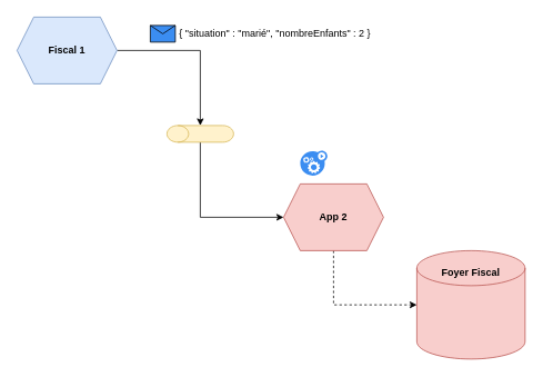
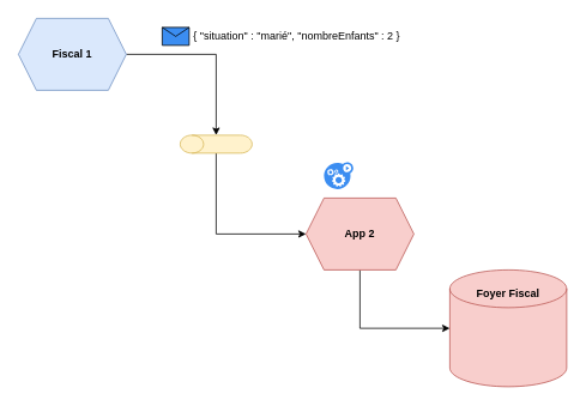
  <mxCell id="0" />
  <mxCell id="1" parent="0" />
  <mxCell id="2" style="edgeStyle=orthogonalEdgeStyle;rounded=0;orthogonalLoop=1;jettySize=auto;html=1;exitX=1;exitY=0.5;exitDx=0;exitDy=0;entryX=1;entryY=0.5;entryDx=0;entryDy=0;entryPerimeter=0;" parent="1" source="3" target="5" edge="1"><mxGeometry relative="1" as="geometry" /></mxCell>
  <mxCell id="3" value="&lt;b&gt;Fiscal 1&lt;/b&gt;" style="shape=hexagon;perimeter=hexagonPerimeter2;whiteSpace=wrap;html=1;fixedSize=1;fillColor=#dae8fc;strokeColor=#6c8ebf;" parent="1" vertex="1"><mxGeometry x="20" y="20" width="120" height="80" as="geometry" /></mxCell>
  <mxCell id="4" style="edgeStyle=orthogonalEdgeStyle;rounded=0;orthogonalLoop=1;jettySize=auto;html=1;exitX=0;exitY=0.5;exitDx=0;exitDy=0;exitPerimeter=0;entryX=0;entryY=0.5;entryDx=0;entryDy=0;" parent="1" source="5" target="7" edge="1"><mxGeometry relative="1" as="geometry" /></mxCell>
  <mxCell id="5" value="" style="shape=cylinder3;whiteSpace=wrap;html=1;boundedLbl=1;backgroundOutline=1;size=13;rotation=-90;fillColor=#fff2cc;strokeColor=#d6b656;" parent="1" vertex="1"><mxGeometry x="230" y="120" width="20" height="80" as="geometry" /></mxCell>
- <mxCell id="6" style="edgeStyle=orthogonalEdgeStyle;rounded=0;orthogonalLoop=1;jettySize=auto;html=1;exitX=0.5;exitY=1;exitDx=0;exitDy=0;entryX=0;entryY=0.5;entryDx=0;entryDy=0;entryPerimeter=0;dashed=1;" parent="1" source="7" target="11" edge="1"><mxGeometry relative="1" as="geometry" /></mxCell>
+ <mxCell id="6" style="edgeStyle=orthogonalEdgeStyle;rounded=0;orthogonalLoop=1;jettySize=auto;html=1;exitX=0.5;exitY=1;exitDx=0;exitDy=0;entryX=0;entryY=0.5;entryDx=0;entryDy=0;entryPerimeter=0;" parent="1" source="7" target="11" edge="1"><mxGeometry relative="1" as="geometry" /></mxCell>
  <mxCell id="7" value="&lt;b&gt;App 2&lt;/b&gt;" style="shape=hexagon;perimeter=hexagonPerimeter2;whiteSpace=wrap;html=1;fixedSize=1;fillColor=#f8cecc;strokeColor=#b85450;" parent="1" vertex="1"><mxGeometry x="340" y="220" width="120" height="80" as="geometry" /></mxCell>
  <mxCell id="8" value="" style="html=1;aspect=fixed;strokeColor=none;shadow=0;align=center;verticalAlign=top;shape=mxgraph.gcp2.gear_load;fillColor=#3B8DF1;" parent="1" vertex="1"><mxGeometry x="360" y="180" width="32.61" height="30" as="geometry" /></mxCell>
  <mxCell id="9" value="" style="shape=message;html=1;whiteSpace=wrap;html=1;outlineConnect=0;fillColor=#3B8DF1;" parent="1" vertex="1"><mxGeometry x="180" y="30" width="30" height="20" as="geometry" /></mxCell>
  <mxCell id="10" value="{ &quot;situation&quot; : &quot;marié&quot;, &quot;nombreEnfants&quot; : 2 }" style="text;html=1;strokeColor=none;fillColor=none;align=center;verticalAlign=middle;whiteSpace=wrap;rounded=0;" parent="1" vertex="1"><mxGeometry x="203" y="30" width="254" height="20" as="geometry" /></mxCell>
  <mxCell id="11" value="&lt;b&gt;Foyer Fiscal&lt;br&gt;&lt;/b&gt;&lt;br&gt;&lt;br&gt;&lt;br&gt;&lt;br&gt;&lt;br&gt;&lt;br&gt;&lt;br&gt;&lt;br&gt;" style="shape=cylinder3;whiteSpace=wrap;html=1;boundedLbl=1;backgroundOutline=1;size=21;fillColor=#f8cecc;strokeColor=#b85450;" parent="1" vertex="1"><mxGeometry x="500" y="300" width="130" height="130" as="geometry" /></mxCell>
